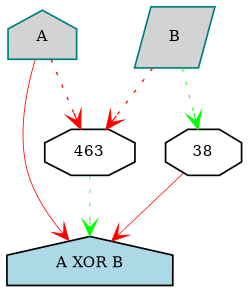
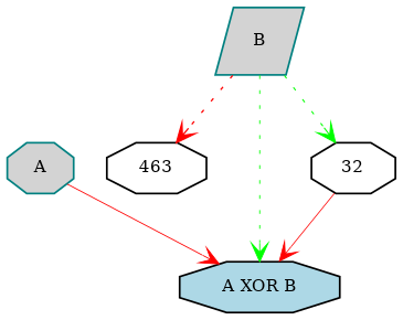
  digraph {
    fontname="DejaVu Serif"
    node [color=black fillcolor=lightgray fontname="DejaVu Serif" fontsize=9 shape=house style=filled]
    edge [arrowhead=vee color=red fontname="DejaVu Serif" style=dotted]
-   A [color=teal height=0.2 width=0.2]
+   A [color=teal height=0.2 shape=octagon width=0.2]
    463 [fillcolor=white height=0.2 shape=octagon width=0.2]
-   "A XOR B" [fillcolor=lightblue height=0.2 width=0.2]
-   32 [fillcolor=white height=0.2 shape=octagon width=0.2 label=38]
+   "A XOR B" [fillcolor=lightblue height=0.2 shape=octagon width=0.2]
+   32 [fillcolor=white height=0.2 shape=octagon width=0.2]
    B [color=teal height=0.2 shape=parallelogram width=0.2]
-   A -> 463 [penwidth=0.7689711375810219]
    A -> "A XOR B" [penwidth=0.48162851701645026 style=bold]
-   463 -> "A XOR B" [color=green penwidth=0.5018158954164508]
+   B -> "A XOR B" [color=green penwidth=0.5018158954164508]
    32 -> "A XOR B" [penwidth=0.440713685425836 style=bold]
    B -> 463 [penwidth=0.745678704306944]
    B -> 32 [color=green penwidth=0.6033346007346201]
  }
